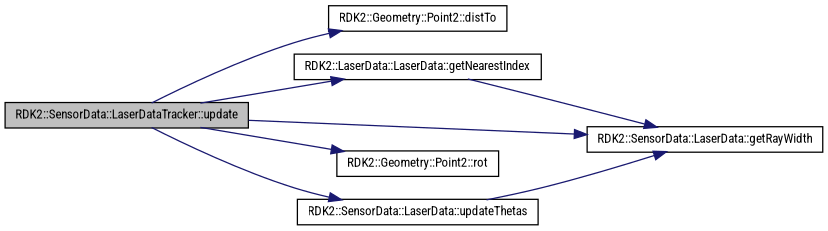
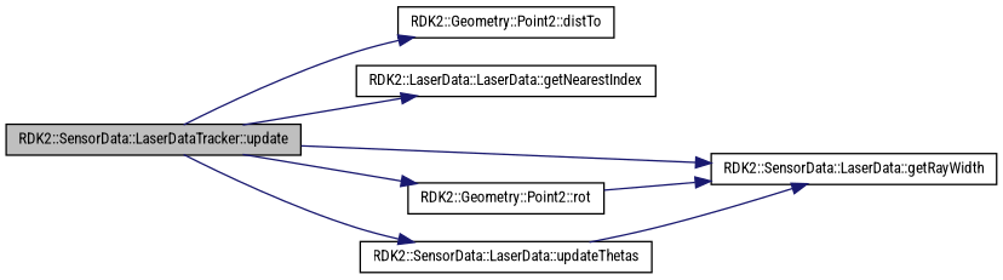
  digraph {
    fontname="Roboto Condensed"
    rankdir=LR
    node [color=black fillcolor=white fontname="Roboto Condensed" fontsize=10 shape=record style=filled]
    edge [color=midnightblue fontname="Roboto Condensed" fontsize=10 labelfontname="FreeSans.ttf" labelfontsize=10 style=solid]
    n1 [fillcolor=grey75 fontcolor=black height=0.2 label="RDK2::SensorData::LaserDataTracker::update" width=0.4]
    n2 [height=0.2 label="RDK2::Geometry::Point2::distTo" width=0.4]
    n3 [height=0.2 label="RDK2::LaserData::LaserData::getNearestIndex" width=0.4]
    n4 [height=0.2 label="RDK2::SensorData::LaserData::getRayWidth" width=0.4]
    n5 [height=0.2 label="RDK2::Geometry::Point2::rot" width=0.4]
    n6 [height=0.2 label="RDK2::SensorData::LaserData::updateThetas" width=0.4]
    n1 -> n2
    n1 -> n3
    n1 -> n4
    n1 -> n5
    n1 -> n6
-   n3 -> n4
+   n5 -> n4
    n6 -> n4
  }
